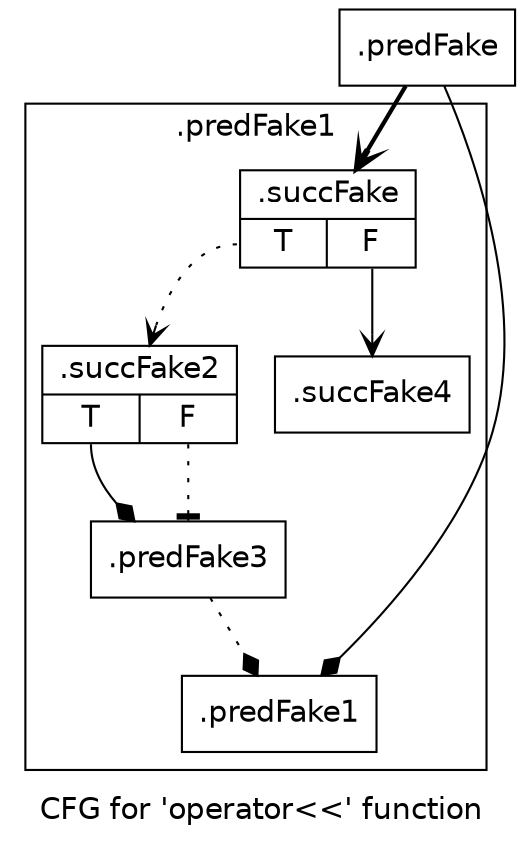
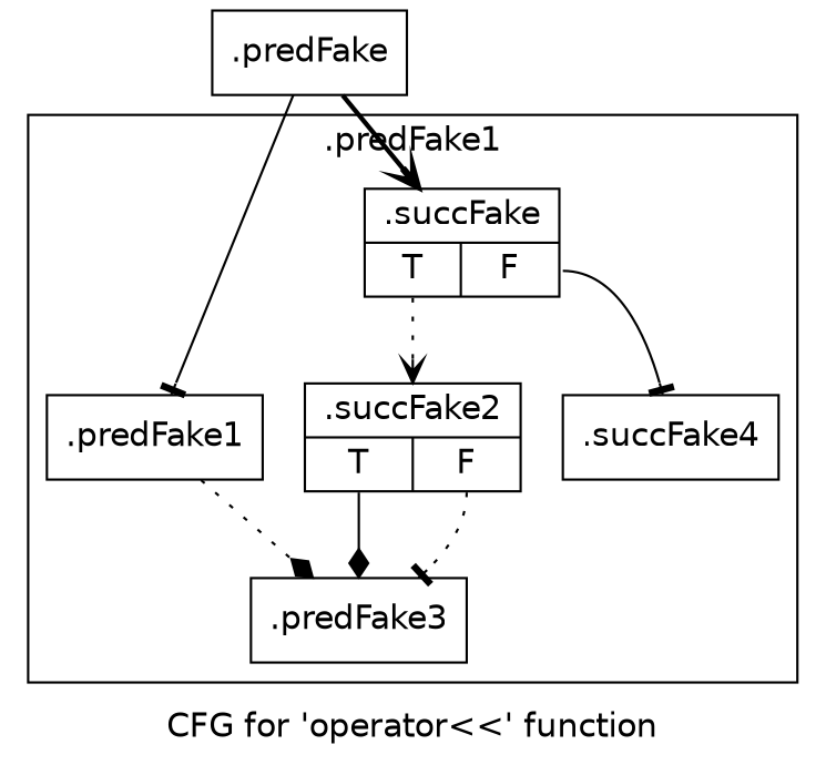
  digraph {
    fontname="DejaVu Sans"
    label="CFG for 'operator\<\<' function"
    node [filename="../../../../../src/ban_s3.cpp" fontname="DejaVu Sans" linenumber=176 shape=record]
    edge [arrowhead=vee execusionnum=0 filename="../../../../../src/ban_s3.cpp" fontname="DejaVu Sans" style=solid]
    n1 [label="{.predFake1}"]
    n2 [label="{.succFake|{<s0>T|<s1>F}}"]
    n3 [label="{.succFake4}" linenumber=184]
    n4 [label="{.succFake2|{<s0>T|<s1>F}}" linenumber=177]
    n5 [label="{.predFake3}" linenumber=177]
    n6 [label="{.predFake}" filename="" linenumber=""]
    subgraph cluster_1 {
      invocationtime=0
      label=".predFake1"
      tripcount=0
      n1
      n2
      n3
      n4
      n5
    }
-   n2 -> n3 [tailport=s1]
+   n2 -> n3 [arrowhead=tee tailport=s1]
    n2 -> n4 [style=dotted tailport=s0]
    n4 -> n5 [arrowhead=diamond tailport=s0]
    n4 -> n5 [arrowhead=tee style=dotted tailport=s1]
-   n5 -> n1 [arrowhead=diamond style=dotted]
-   n6 -> n1 [arrowhead=diamond]
+   n1 -> n5 [arrowhead=diamond style=dotted]
+   n6 -> n1 [arrowhead=tee]
    n6 -> n2 [style=bold]
  }
